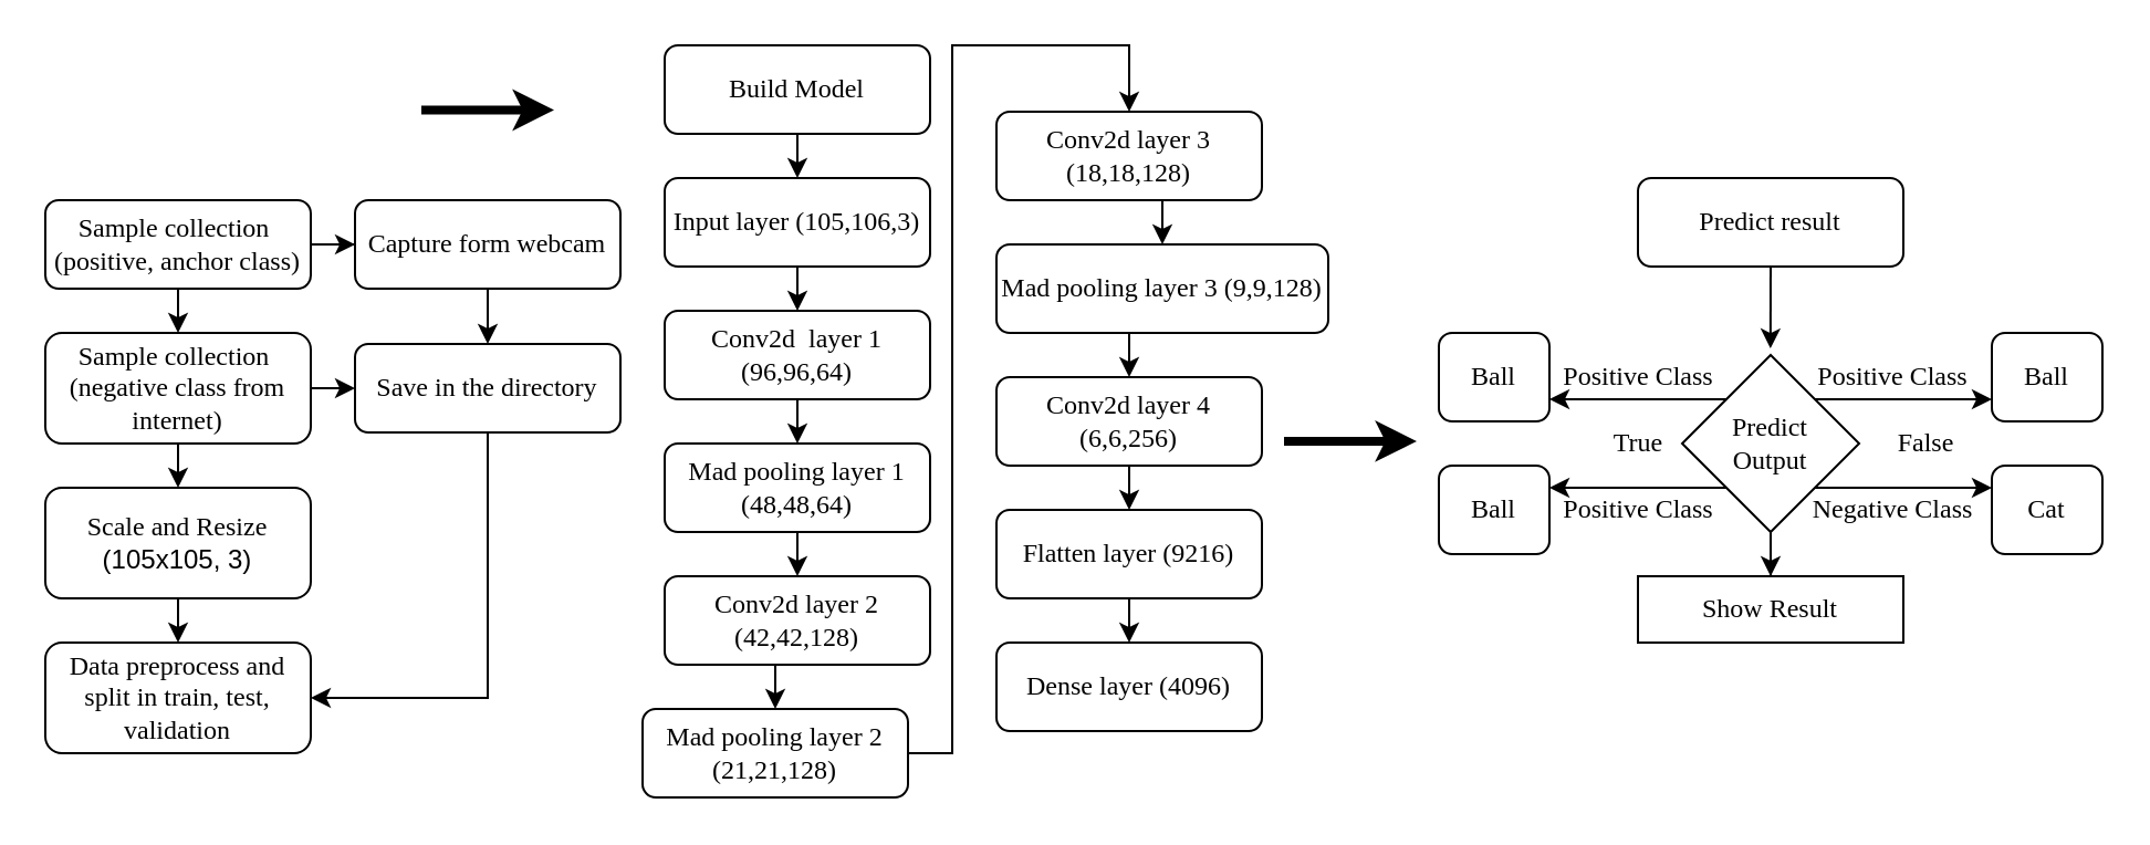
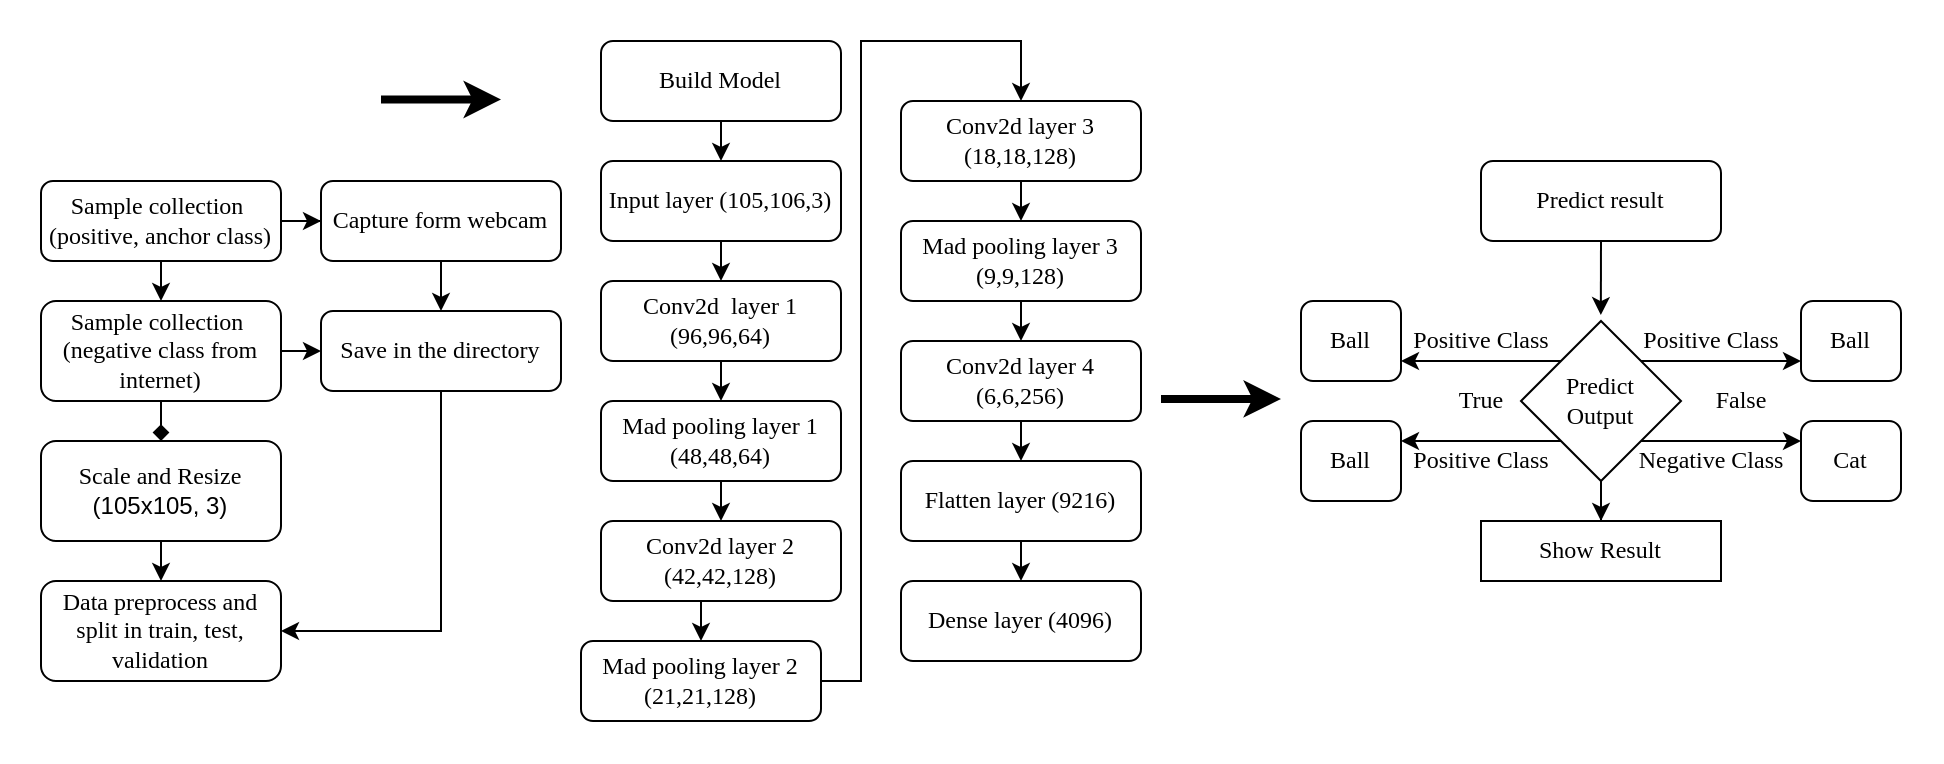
  <mxCell id="0" />
  <mxCell id="1" parent="0" />
  <mxCell id="2" value="" style="edgeStyle=orthogonalEdgeStyle;rounded=0;orthogonalLoop=1;jettySize=auto;html=1;fontFamily=Times New Roman;" edge="1" parent="1" source="4"><mxGeometry relative="1" as="geometry"><mxPoint x="80.034" y="150" as="targetPoint" /></mxGeometry></mxCell>
  <mxCell id="3" value="" style="edgeStyle=orthogonalEdgeStyle;rounded=0;orthogonalLoop=1;jettySize=auto;html=1;fontFamily=Times New Roman;" edge="1" parent="1" source="4" target="10"><mxGeometry relative="1" as="geometry" /></mxCell>
  <mxCell id="4" value="&lt;font face=&quot;Times New Roman&quot;&gt;Sample collection&amp;nbsp;&lt;br&gt;(positive, anchor class)&lt;/font&gt;" style="rounded=1;whiteSpace=wrap;html=1;fontSize=12;glass=0;strokeWidth=1;shadow=0;" vertex="1" parent="1"><mxGeometry x="20" y="90" width="120" height="40" as="geometry" /></mxCell>
  <mxCell id="5" style="edgeStyle=orthogonalEdgeStyle;rounded=0;orthogonalLoop=1;jettySize=auto;html=1;exitX=1;exitY=0.5;exitDx=0;exitDy=0;entryX=0;entryY=0.5;entryDx=0;entryDy=0;fontFamily=Times New Roman;" edge="1" parent="1" source="7" target="12"><mxGeometry relative="1" as="geometry" /></mxCell>
- <mxCell id="6" style="edgeStyle=orthogonalEdgeStyle;rounded=0;orthogonalLoop=1;jettySize=auto;html=1;exitX=0.5;exitY=1;exitDx=0;exitDy=0;entryX=0.5;entryY=0;entryDx=0;entryDy=0;fontFamily=Times New Roman;" edge="1" parent="1" source="7" target="14"><mxGeometry relative="1" as="geometry" /></mxCell>
+ <mxCell id="6" style="edgeStyle=orthogonalEdgeStyle;rounded=0;orthogonalLoop=1;jettySize=auto;html=1;exitX=0.5;exitY=1;exitDx=0;exitDy=0;entryX=0.5;entryY=0;entryDx=0;entryDy=0;fontFamily=Times New Roman;endArrow=diamond;" edge="1" parent="1" source="7" target="14"><mxGeometry relative="1" as="geometry" /></mxCell>
  <mxCell id="7" value="&lt;font face=&quot;Times New Roman&quot;&gt;Sample collection&amp;nbsp;&lt;br&gt;(negative class from internet)&lt;/font&gt;" style="rounded=1;whiteSpace=wrap;html=1;fontSize=12;glass=0;strokeWidth=1;shadow=0;" vertex="1" parent="1"><mxGeometry x="20" y="150" width="120" height="50" as="geometry" /></mxCell>
  <mxCell id="8" value="&lt;font face=&quot;Times New Roman&quot;&gt;Data preprocess and split in train, test, validation&lt;/font&gt;" style="rounded=1;whiteSpace=wrap;html=1;fontSize=12;glass=0;strokeWidth=1;shadow=0;" vertex="1" parent="1"><mxGeometry x="20" y="290" width="120" height="50" as="geometry" /></mxCell>
  <mxCell id="9" value="" style="edgeStyle=orthogonalEdgeStyle;rounded=0;orthogonalLoop=1;jettySize=auto;html=1;fontFamily=Times New Roman;" edge="1" parent="1" source="10" target="12"><mxGeometry relative="1" as="geometry" /></mxCell>
  <mxCell id="10" value="&lt;font face=&quot;Times New Roman&quot;&gt;Capture form webcam&lt;/font&gt;" style="rounded=1;whiteSpace=wrap;html=1;fontSize=12;glass=0;strokeWidth=1;shadow=0;" vertex="1" parent="1"><mxGeometry x="160" y="90" width="120" height="40" as="geometry" /></mxCell>
  <mxCell id="11" style="edgeStyle=orthogonalEdgeStyle;rounded=0;orthogonalLoop=1;jettySize=auto;html=1;exitX=0.5;exitY=1;exitDx=0;exitDy=0;entryX=1;entryY=0.5;entryDx=0;entryDy=0;fontFamily=Times New Roman;" edge="1" parent="1" source="12" target="8"><mxGeometry relative="1" as="geometry" /></mxCell>
  <mxCell id="12" value="&lt;font face=&quot;Times New Roman&quot;&gt;Save in the directory&lt;/font&gt;" style="rounded=1;whiteSpace=wrap;html=1;fontSize=12;glass=0;strokeWidth=1;shadow=0;" vertex="1" parent="1"><mxGeometry x="160" y="155" width="120" height="40" as="geometry" /></mxCell>
  <mxCell id="13" style="edgeStyle=orthogonalEdgeStyle;rounded=0;orthogonalLoop=1;jettySize=auto;html=1;exitX=0.5;exitY=1;exitDx=0;exitDy=0;entryX=0.5;entryY=0;entryDx=0;entryDy=0;fontFamily=Times New Roman;" edge="1" parent="1" source="14" target="8"><mxGeometry relative="1" as="geometry" /></mxCell>
  <mxCell id="14" value="&lt;font face=&quot;Times New Roman&quot;&gt;Scale and Resize&lt;br&gt;&lt;/font&gt;(105x105, 3)" style="rounded=1;whiteSpace=wrap;html=1;fontSize=12;glass=0;strokeWidth=1;shadow=0;" vertex="1" parent="1"><mxGeometry x="20" y="220" width="120" height="50" as="geometry" /></mxCell>
  <mxCell id="15" style="edgeStyle=orthogonalEdgeStyle;rounded=0;orthogonalLoop=1;jettySize=auto;html=1;exitX=0.5;exitY=1;exitDx=0;exitDy=0;entryX=0.5;entryY=0;entryDx=0;entryDy=0;fontFamily=Times New Roman;" edge="1" parent="1" source="16" target="18"><mxGeometry relative="1" as="geometry" /></mxCell>
  <mxCell id="16" value="&lt;font face=&quot;Times New Roman&quot;&gt;Build Model&lt;/font&gt;" style="rounded=1;whiteSpace=wrap;html=1;fontSize=12;glass=0;strokeWidth=1;shadow=0;" vertex="1" parent="1"><mxGeometry x="300" y="20" width="120" height="40" as="geometry" /></mxCell>
  <mxCell id="17" value="" style="edgeStyle=orthogonalEdgeStyle;rounded=0;orthogonalLoop=1;jettySize=auto;html=1;fontFamily=Times New Roman;" edge="1" parent="1" source="18"><mxGeometry relative="1" as="geometry"><mxPoint x="360.034" y="140" as="targetPoint" /></mxGeometry></mxCell>
  <mxCell id="18" value="&lt;font face=&quot;Times New Roman&quot;&gt;Input layer (105,106,3)&lt;/font&gt;" style="rounded=1;whiteSpace=wrap;html=1;fontSize=12;glass=0;strokeWidth=1;shadow=0;" vertex="1" parent="1"><mxGeometry x="300" y="80" width="120" height="40" as="geometry" /></mxCell>
  <mxCell id="19" style="edgeStyle=orthogonalEdgeStyle;rounded=0;orthogonalLoop=1;jettySize=auto;html=1;exitX=0.5;exitY=1;exitDx=0;exitDy=0;entryX=0.5;entryY=0;entryDx=0;entryDy=0;fontFamily=Times New Roman;" edge="1" parent="1" source="20" target="24"><mxGeometry relative="1" as="geometry" /></mxCell>
  <mxCell id="20" value="&lt;font face=&quot;Times New Roman&quot;&gt;Conv2d&amp;nbsp; layer 1 (96,96,64)&lt;/font&gt;" style="rounded=1;whiteSpace=wrap;html=1;fontSize=12;glass=0;strokeWidth=1;shadow=0;" vertex="1" parent="1"><mxGeometry x="300" y="140" width="120" height="40" as="geometry" /></mxCell>
  <mxCell id="21" style="edgeStyle=orthogonalEdgeStyle;rounded=0;orthogonalLoop=1;jettySize=auto;html=1;exitX=0.5;exitY=1;exitDx=0;exitDy=0;entryX=0.5;entryY=0;entryDx=0;entryDy=0;fontFamily=Times New Roman;" edge="1" parent="1" source="22" target="26"><mxGeometry relative="1" as="geometry" /></mxCell>
  <mxCell id="22" value="&lt;span style=&quot;font-family: &amp;quot;Times New Roman&amp;quot;;&quot;&gt;Conv2d layer 2 (42,42,128)&lt;/span&gt;" style="rounded=1;whiteSpace=wrap;html=1;fontSize=12;glass=0;strokeWidth=1;shadow=0;" vertex="1" parent="1"><mxGeometry x="300" y="260" width="120" height="40" as="geometry" /></mxCell>
  <mxCell id="23" style="edgeStyle=orthogonalEdgeStyle;rounded=0;orthogonalLoop=1;jettySize=auto;html=1;exitX=0.5;exitY=1;exitDx=0;exitDy=0;entryX=0.5;entryY=0;entryDx=0;entryDy=0;fontFamily=Times New Roman;" edge="1" parent="1" source="24" target="22"><mxGeometry relative="1" as="geometry" /></mxCell>
  <mxCell id="24" value="&lt;span style=&quot;font-family: &amp;quot;Times New Roman&amp;quot;;&quot;&gt;Mad pooling layer 1 (48,48,64)&lt;/span&gt;" style="rounded=1;whiteSpace=wrap;html=1;fontSize=12;glass=0;strokeWidth=1;shadow=0;" vertex="1" parent="1"><mxGeometry x="300" y="200" width="120" height="40" as="geometry" /></mxCell>
  <mxCell id="25" style="edgeStyle=orthogonalEdgeStyle;rounded=0;orthogonalLoop=1;jettySize=auto;html=1;exitX=1;exitY=0.5;exitDx=0;exitDy=0;fontFamily=Times New Roman;entryX=0.5;entryY=0;entryDx=0;entryDy=0;" edge="1" parent="1" source="26" target="28"><mxGeometry relative="1" as="geometry"><mxPoint x="510" y="20" as="targetPoint" /><Array as="points"><mxPoint x="430" y="340" /><mxPoint x="430" y="20" /><mxPoint x="510" y="20" /></Array></mxGeometry></mxCell>
  <mxCell id="26" value="&lt;span style=&quot;font-family: &amp;quot;Times New Roman&amp;quot;;&quot;&gt;Mad pooling layer 2 (21,21,128)&lt;/span&gt;" style="rounded=1;whiteSpace=wrap;html=1;fontSize=12;glass=0;strokeWidth=1;shadow=0;" vertex="1" parent="1"><mxGeometry x="290" y="320" width="120" height="40" as="geometry" /></mxCell>
  <mxCell id="27" style="edgeStyle=orthogonalEdgeStyle;rounded=0;orthogonalLoop=1;jettySize=auto;html=1;exitX=0.5;exitY=1;exitDx=0;exitDy=0;entryX=0.5;entryY=0;entryDx=0;entryDy=0;fontFamily=Times New Roman;" edge="1" parent="1" source="28" target="30"><mxGeometry relative="1" as="geometry" /></mxCell>
  <mxCell id="28" value="&lt;span style=&quot;font-family: &amp;quot;Times New Roman&amp;quot;;&quot;&gt;Conv2d layer 3 (18,18,128)&lt;/span&gt;" style="rounded=1;whiteSpace=wrap;html=1;fontSize=12;glass=0;strokeWidth=1;shadow=0;" vertex="1" parent="1"><mxGeometry x="450" y="50" width="120" height="40" as="geometry" /></mxCell>
  <mxCell id="29" style="edgeStyle=orthogonalEdgeStyle;rounded=0;orthogonalLoop=1;jettySize=auto;html=1;exitX=0.5;exitY=1;exitDx=0;exitDy=0;entryX=0.5;entryY=0;entryDx=0;entryDy=0;fontFamily=Times New Roman;" edge="1" parent="1" source="30" target="32"><mxGeometry relative="1" as="geometry" /></mxCell>
- <mxCell id="30" value="&lt;span style=&quot;font-family: &amp;quot;Times New Roman&amp;quot;;&quot;&gt;Mad pooling layer 3 (9,9,128)&lt;/span&gt;" style="rounded=1;whiteSpace=wrap;html=1;fontSize=12;glass=0;strokeWidth=1;shadow=0;" vertex="1" parent="1"><mxGeometry x="450" y="110" width="150" height="40" as="geometry" /></mxCell>
+ <mxCell id="30" value="&lt;span style=&quot;font-family: &amp;quot;Times New Roman&amp;quot;;&quot;&gt;Mad pooling layer 3 (9,9,128)&lt;/span&gt;" style="rounded=1;whiteSpace=wrap;html=1;fontSize=12;glass=0;strokeWidth=1;shadow=0;" vertex="1" parent="1"><mxGeometry x="450" y="110" width="120" height="40" as="geometry" /></mxCell>
  <mxCell id="31" style="edgeStyle=orthogonalEdgeStyle;rounded=0;orthogonalLoop=1;jettySize=auto;html=1;exitX=0.5;exitY=1;exitDx=0;exitDy=0;entryX=0.5;entryY=0;entryDx=0;entryDy=0;fontFamily=Times New Roman;" edge="1" parent="1" source="32" target="34"><mxGeometry relative="1" as="geometry" /></mxCell>
  <mxCell id="32" value="&lt;span style=&quot;font-family: &amp;quot;Times New Roman&amp;quot;;&quot;&gt;Conv2d layer 4 (6,6,256)&lt;/span&gt;" style="rounded=1;whiteSpace=wrap;html=1;fontSize=12;glass=0;strokeWidth=1;shadow=0;" vertex="1" parent="1"><mxGeometry x="450" y="170" width="120" height="40" as="geometry" /></mxCell>
  <mxCell id="33" style="edgeStyle=orthogonalEdgeStyle;rounded=0;orthogonalLoop=1;jettySize=auto;html=1;exitX=0.5;exitY=1;exitDx=0;exitDy=0;entryX=0.5;entryY=0;entryDx=0;entryDy=0;fontFamily=Times New Roman;" edge="1" parent="1" source="34" target="35"><mxGeometry relative="1" as="geometry" /></mxCell>
  <mxCell id="34" value="&lt;span style=&quot;font-family: &amp;quot;Times New Roman&amp;quot;;&quot;&gt;Flatten layer (9216)&lt;/span&gt;" style="rounded=1;whiteSpace=wrap;html=1;fontSize=12;glass=0;strokeWidth=1;shadow=0;" vertex="1" parent="1"><mxGeometry x="450" y="230" width="120" height="40" as="geometry" /></mxCell>
  <mxCell id="35" value="&lt;span style=&quot;font-family: &amp;quot;Times New Roman&amp;quot;;&quot;&gt;Dense layer (4096)&lt;/span&gt;" style="rounded=1;whiteSpace=wrap;html=1;fontSize=12;glass=0;strokeWidth=1;shadow=0;" vertex="1" parent="1"><mxGeometry x="450" y="290" width="120" height="40" as="geometry" /></mxCell>
  <mxCell id="36" value="" style="endArrow=classic;html=1;rounded=0;fontFamily=Times New Roman;strokeWidth=4;" edge="1" parent="1"><mxGeometry width="50" height="50" relative="1" as="geometry"><mxPoint x="190" y="49.26" as="sourcePoint" /><mxPoint x="250" y="49.26" as="targetPoint" /></mxGeometry></mxCell>
  <mxCell id="37" style="edgeStyle=orthogonalEdgeStyle;rounded=0;orthogonalLoop=1;jettySize=auto;html=1;exitX=0.5;exitY=1;exitDx=0;exitDy=0;entryX=0.499;entryY=-0.037;entryDx=0;entryDy=0;entryPerimeter=0;fontFamily=Times New Roman;strokeWidth=1;" edge="1" parent="1" source="38" target="46"><mxGeometry relative="1" as="geometry" /></mxCell>
  <mxCell id="38" value="&lt;font face=&quot;Times New Roman&quot;&gt;Predict result&lt;/font&gt;" style="rounded=1;whiteSpace=wrap;html=1;fontSize=12;glass=0;strokeWidth=1;shadow=0;" vertex="1" parent="1"><mxGeometry x="740" y="80" width="120" height="40" as="geometry" /></mxCell>
  <mxCell id="39" value="&lt;font face=&quot;Times New Roman&quot;&gt;Ball&lt;/font&gt;" style="rounded=1;whiteSpace=wrap;html=1;fontSize=12;glass=0;strokeWidth=1;shadow=0;" vertex="1" parent="1"><mxGeometry x="650" y="150" width="50" height="40" as="geometry" /></mxCell>
  <mxCell id="40" value="&lt;font face=&quot;Times New Roman&quot;&gt;Ball&lt;/font&gt;" style="rounded=1;whiteSpace=wrap;html=1;fontSize=12;glass=0;strokeWidth=1;shadow=0;" vertex="1" parent="1"><mxGeometry x="650" y="210" width="50" height="40" as="geometry" /></mxCell>
  <mxCell id="41" style="edgeStyle=orthogonalEdgeStyle;rounded=0;orthogonalLoop=1;jettySize=auto;html=1;exitX=1;exitY=0;exitDx=0;exitDy=0;entryX=0;entryY=0.75;entryDx=0;entryDy=0;fontFamily=Times New Roman;strokeWidth=1;" edge="1" parent="1" source="46" target="48"><mxGeometry relative="1" as="geometry" /></mxCell>
  <mxCell id="42" style="edgeStyle=orthogonalEdgeStyle;rounded=0;orthogonalLoop=1;jettySize=auto;html=1;exitX=1;exitY=1;exitDx=0;exitDy=0;entryX=0;entryY=0.25;entryDx=0;entryDy=0;fontFamily=Times New Roman;strokeWidth=1;" edge="1" parent="1" source="46" target="49"><mxGeometry relative="1" as="geometry" /></mxCell>
  <mxCell id="43" style="edgeStyle=orthogonalEdgeStyle;rounded=0;orthogonalLoop=1;jettySize=auto;html=1;exitX=0;exitY=0;exitDx=0;exitDy=0;entryX=1;entryY=0.75;entryDx=0;entryDy=0;fontFamily=Times New Roman;strokeWidth=1;" edge="1" parent="1" source="46" target="39"><mxGeometry relative="1" as="geometry" /></mxCell>
  <mxCell id="44" style="edgeStyle=orthogonalEdgeStyle;rounded=0;orthogonalLoop=1;jettySize=auto;html=1;exitX=0;exitY=1;exitDx=0;exitDy=0;entryX=1;entryY=0.25;entryDx=0;entryDy=0;fontFamily=Times New Roman;strokeWidth=1;" edge="1" parent="1" source="46" target="40"><mxGeometry relative="1" as="geometry" /></mxCell>
  <mxCell id="45" value="" style="edgeStyle=orthogonalEdgeStyle;rounded=0;orthogonalLoop=1;jettySize=auto;html=1;fontFamily=Times New Roman;strokeWidth=1;" edge="1" parent="1" source="46" target="55"><mxGeometry relative="1" as="geometry" /></mxCell>
  <mxCell id="46" value="Predict&lt;br&gt;Output" style="rhombus;whiteSpace=wrap;html=1;fontFamily=Times New Roman;" vertex="1" parent="1"><mxGeometry x="760" y="160" width="80" height="80" as="geometry" /></mxCell>
  <mxCell id="47" value="True" style="text;html=1;align=center;verticalAlign=middle;resizable=0;points=[];autosize=1;strokeColor=none;fillColor=none;fontFamily=Times New Roman;" vertex="1" parent="1"><mxGeometry x="720" y="190" width="40" height="20" as="geometry" /></mxCell>
  <mxCell id="48" value="&lt;font face=&quot;Times New Roman&quot;&gt;Ball&lt;/font&gt;" style="rounded=1;whiteSpace=wrap;html=1;fontSize=12;glass=0;strokeWidth=1;shadow=0;" vertex="1" parent="1"><mxGeometry x="900" y="150" width="50" height="40" as="geometry" /></mxCell>
  <mxCell id="49" value="&lt;font face=&quot;Times New Roman&quot;&gt;Cat&lt;/font&gt;" style="rounded=1;whiteSpace=wrap;html=1;fontSize=12;glass=0;strokeWidth=1;shadow=0;" vertex="1" parent="1"><mxGeometry x="900" y="210" width="50" height="40" as="geometry" /></mxCell>
  <mxCell id="50" value="False" style="text;html=1;align=center;verticalAlign=middle;resizable=0;points=[];autosize=1;strokeColor=none;fillColor=none;fontFamily=Times New Roman;" vertex="1" parent="1"><mxGeometry x="850" y="190" width="40" height="20" as="geometry" /></mxCell>
  <mxCell id="51" value="Positive Class" style="text;html=1;align=center;verticalAlign=middle;resizable=0;points=[];autosize=1;strokeColor=none;fillColor=none;fontFamily=Times New Roman;" vertex="1" parent="1"><mxGeometry x="700" y="160" width="80" height="20" as="geometry" /></mxCell>
  <mxCell id="52" value="Positive Class" style="text;html=1;align=center;verticalAlign=middle;resizable=0;points=[];autosize=1;strokeColor=none;fillColor=none;fontFamily=Times New Roman;" vertex="1" parent="1"><mxGeometry x="700" y="220" width="80" height="20" as="geometry" /></mxCell>
  <mxCell id="53" value="Positive Class" style="text;html=1;align=center;verticalAlign=middle;resizable=0;points=[];autosize=1;strokeColor=none;fillColor=none;fontFamily=Times New Roman;" vertex="1" parent="1"><mxGeometry x="815" y="160" width="80" height="20" as="geometry" /></mxCell>
  <mxCell id="54" value="Negative Class" style="text;html=1;align=center;verticalAlign=middle;resizable=0;points=[];autosize=1;strokeColor=none;fillColor=none;fontFamily=Times New Roman;" vertex="1" parent="1"><mxGeometry x="810" y="220" width="90" height="20" as="geometry" /></mxCell>
  <mxCell id="55" value="Show Result" style="whiteSpace=wrap;html=1;fontFamily=Times New Roman;" vertex="1" parent="1"><mxGeometry x="740" y="260" width="120" height="30" as="geometry" /></mxCell>
  <mxCell id="56" value="" style="endArrow=classic;html=1;rounded=0;fontFamily=Times New Roman;strokeWidth=4;" edge="1" parent="1"><mxGeometry width="50" height="50" relative="1" as="geometry"><mxPoint x="580" y="198.95" as="sourcePoint" /><mxPoint x="640" y="198.95" as="targetPoint" /></mxGeometry></mxCell>
